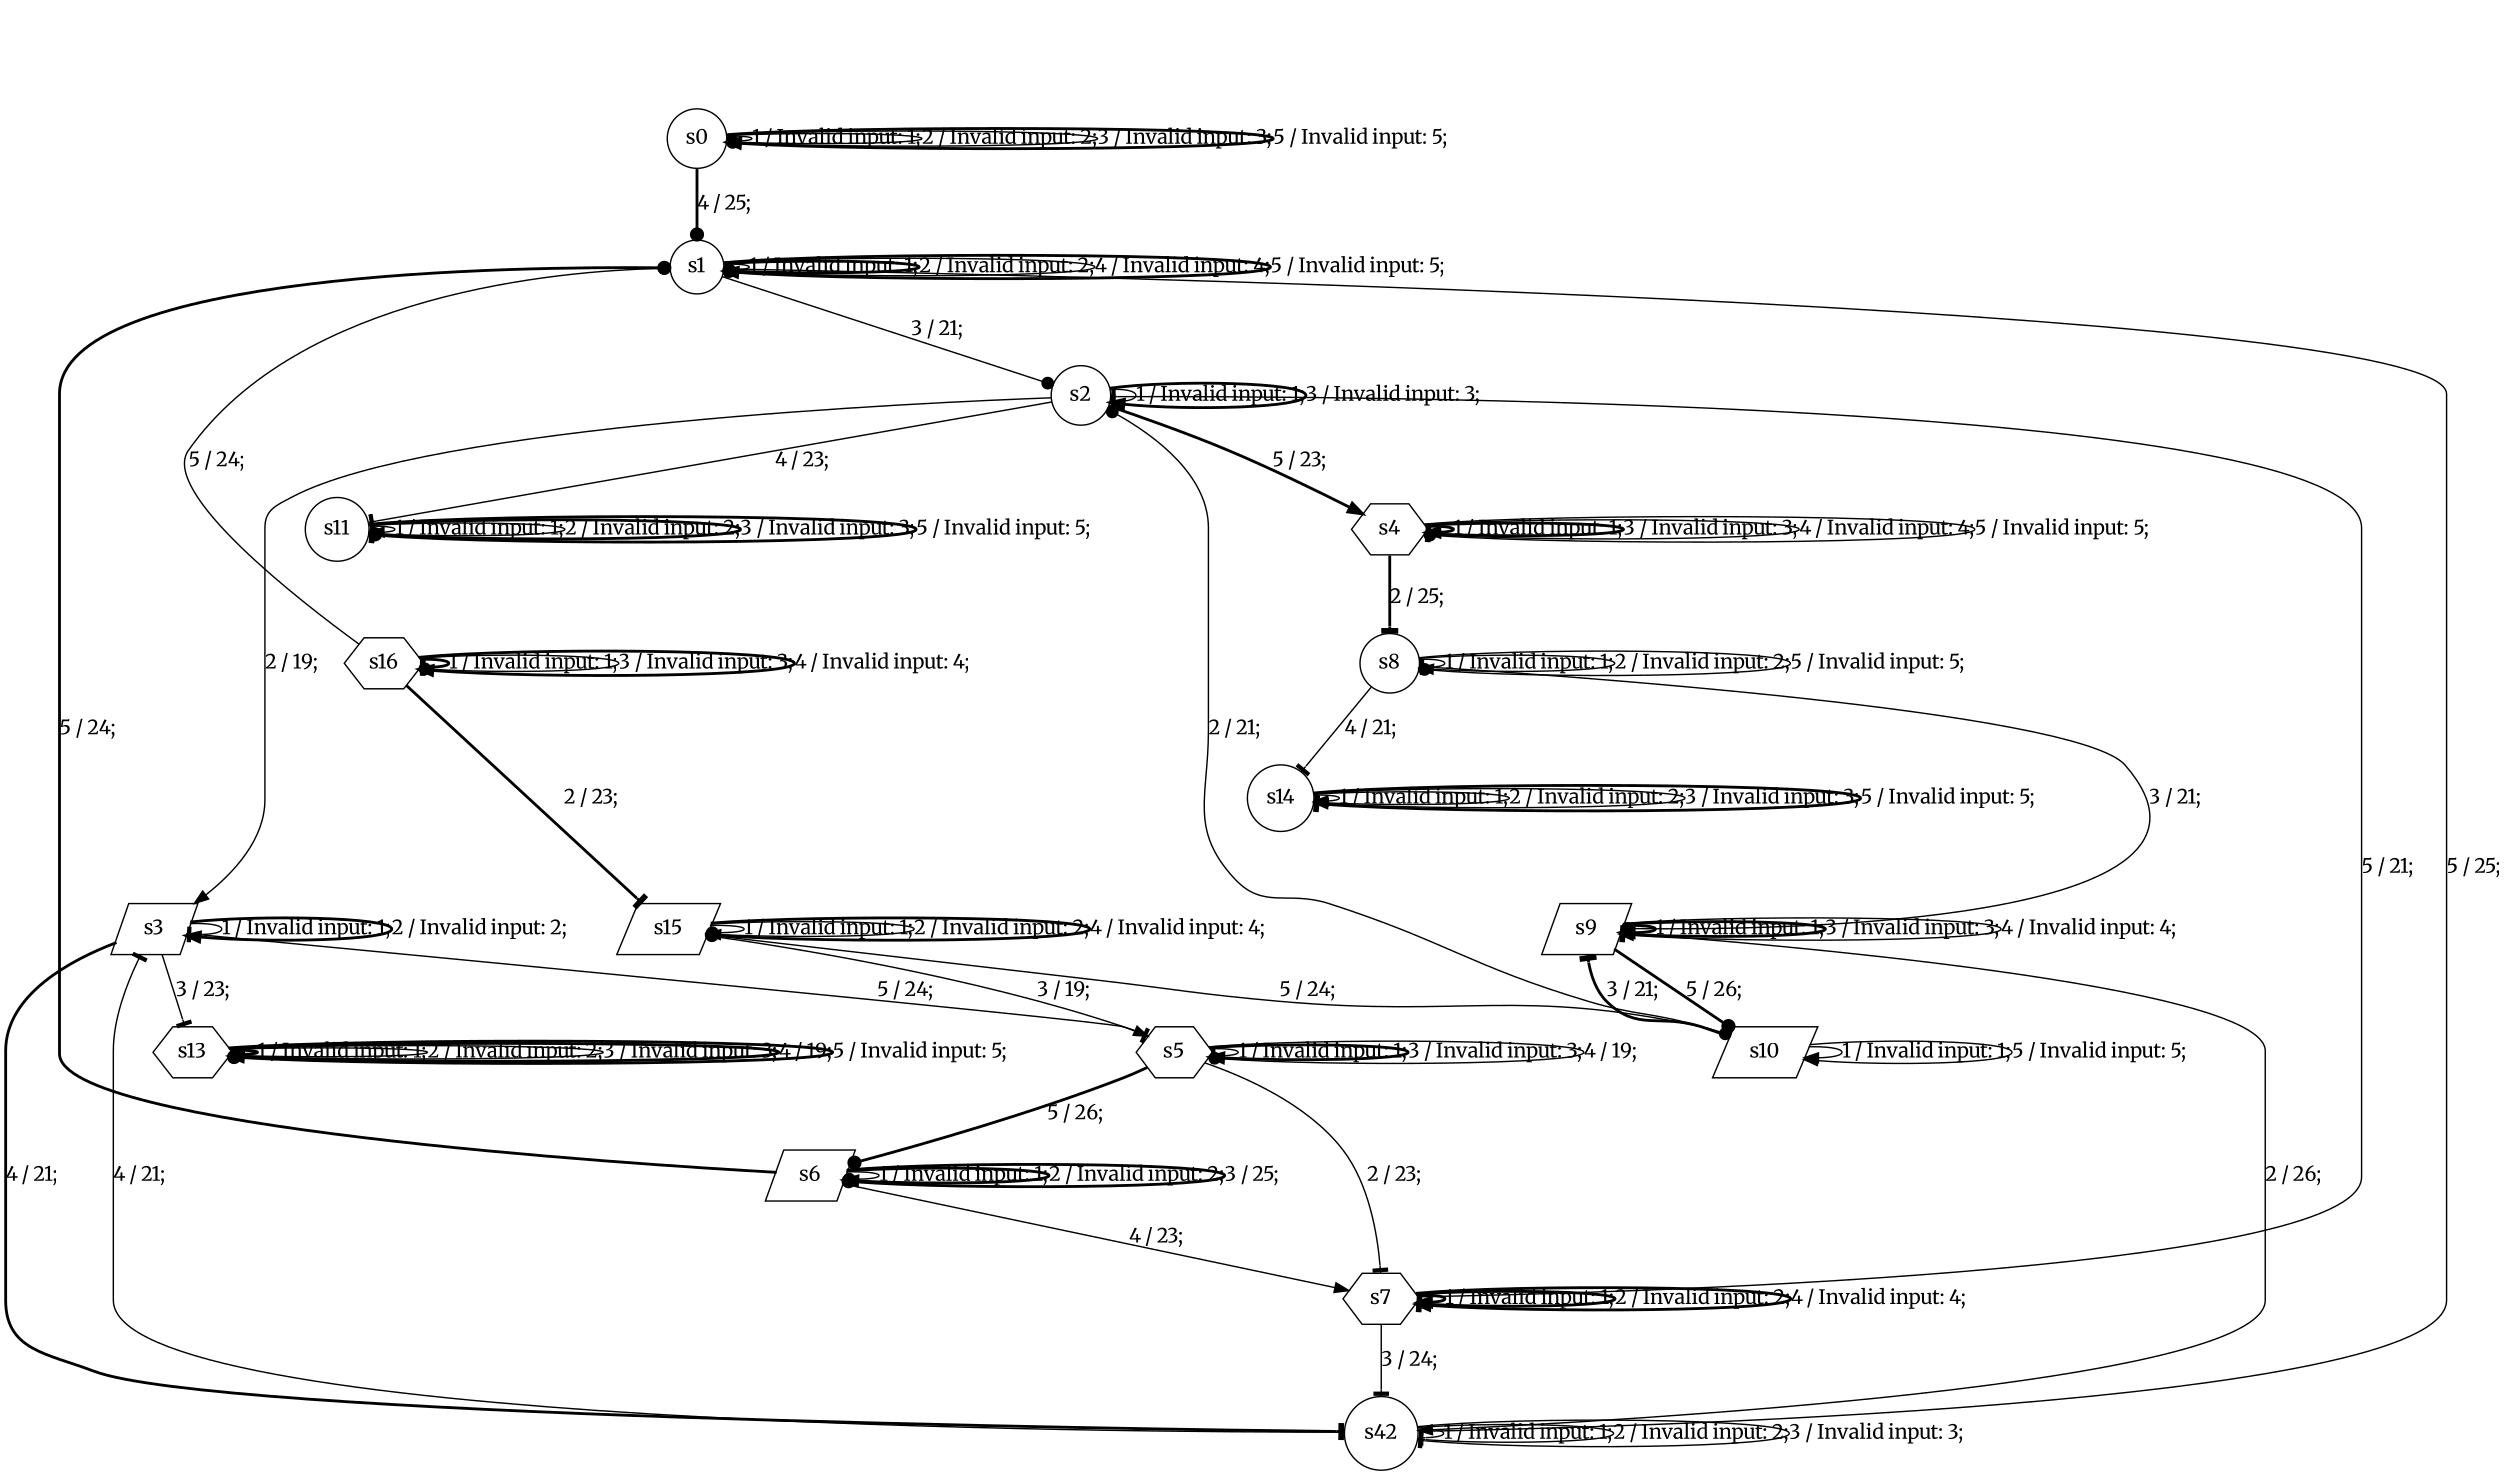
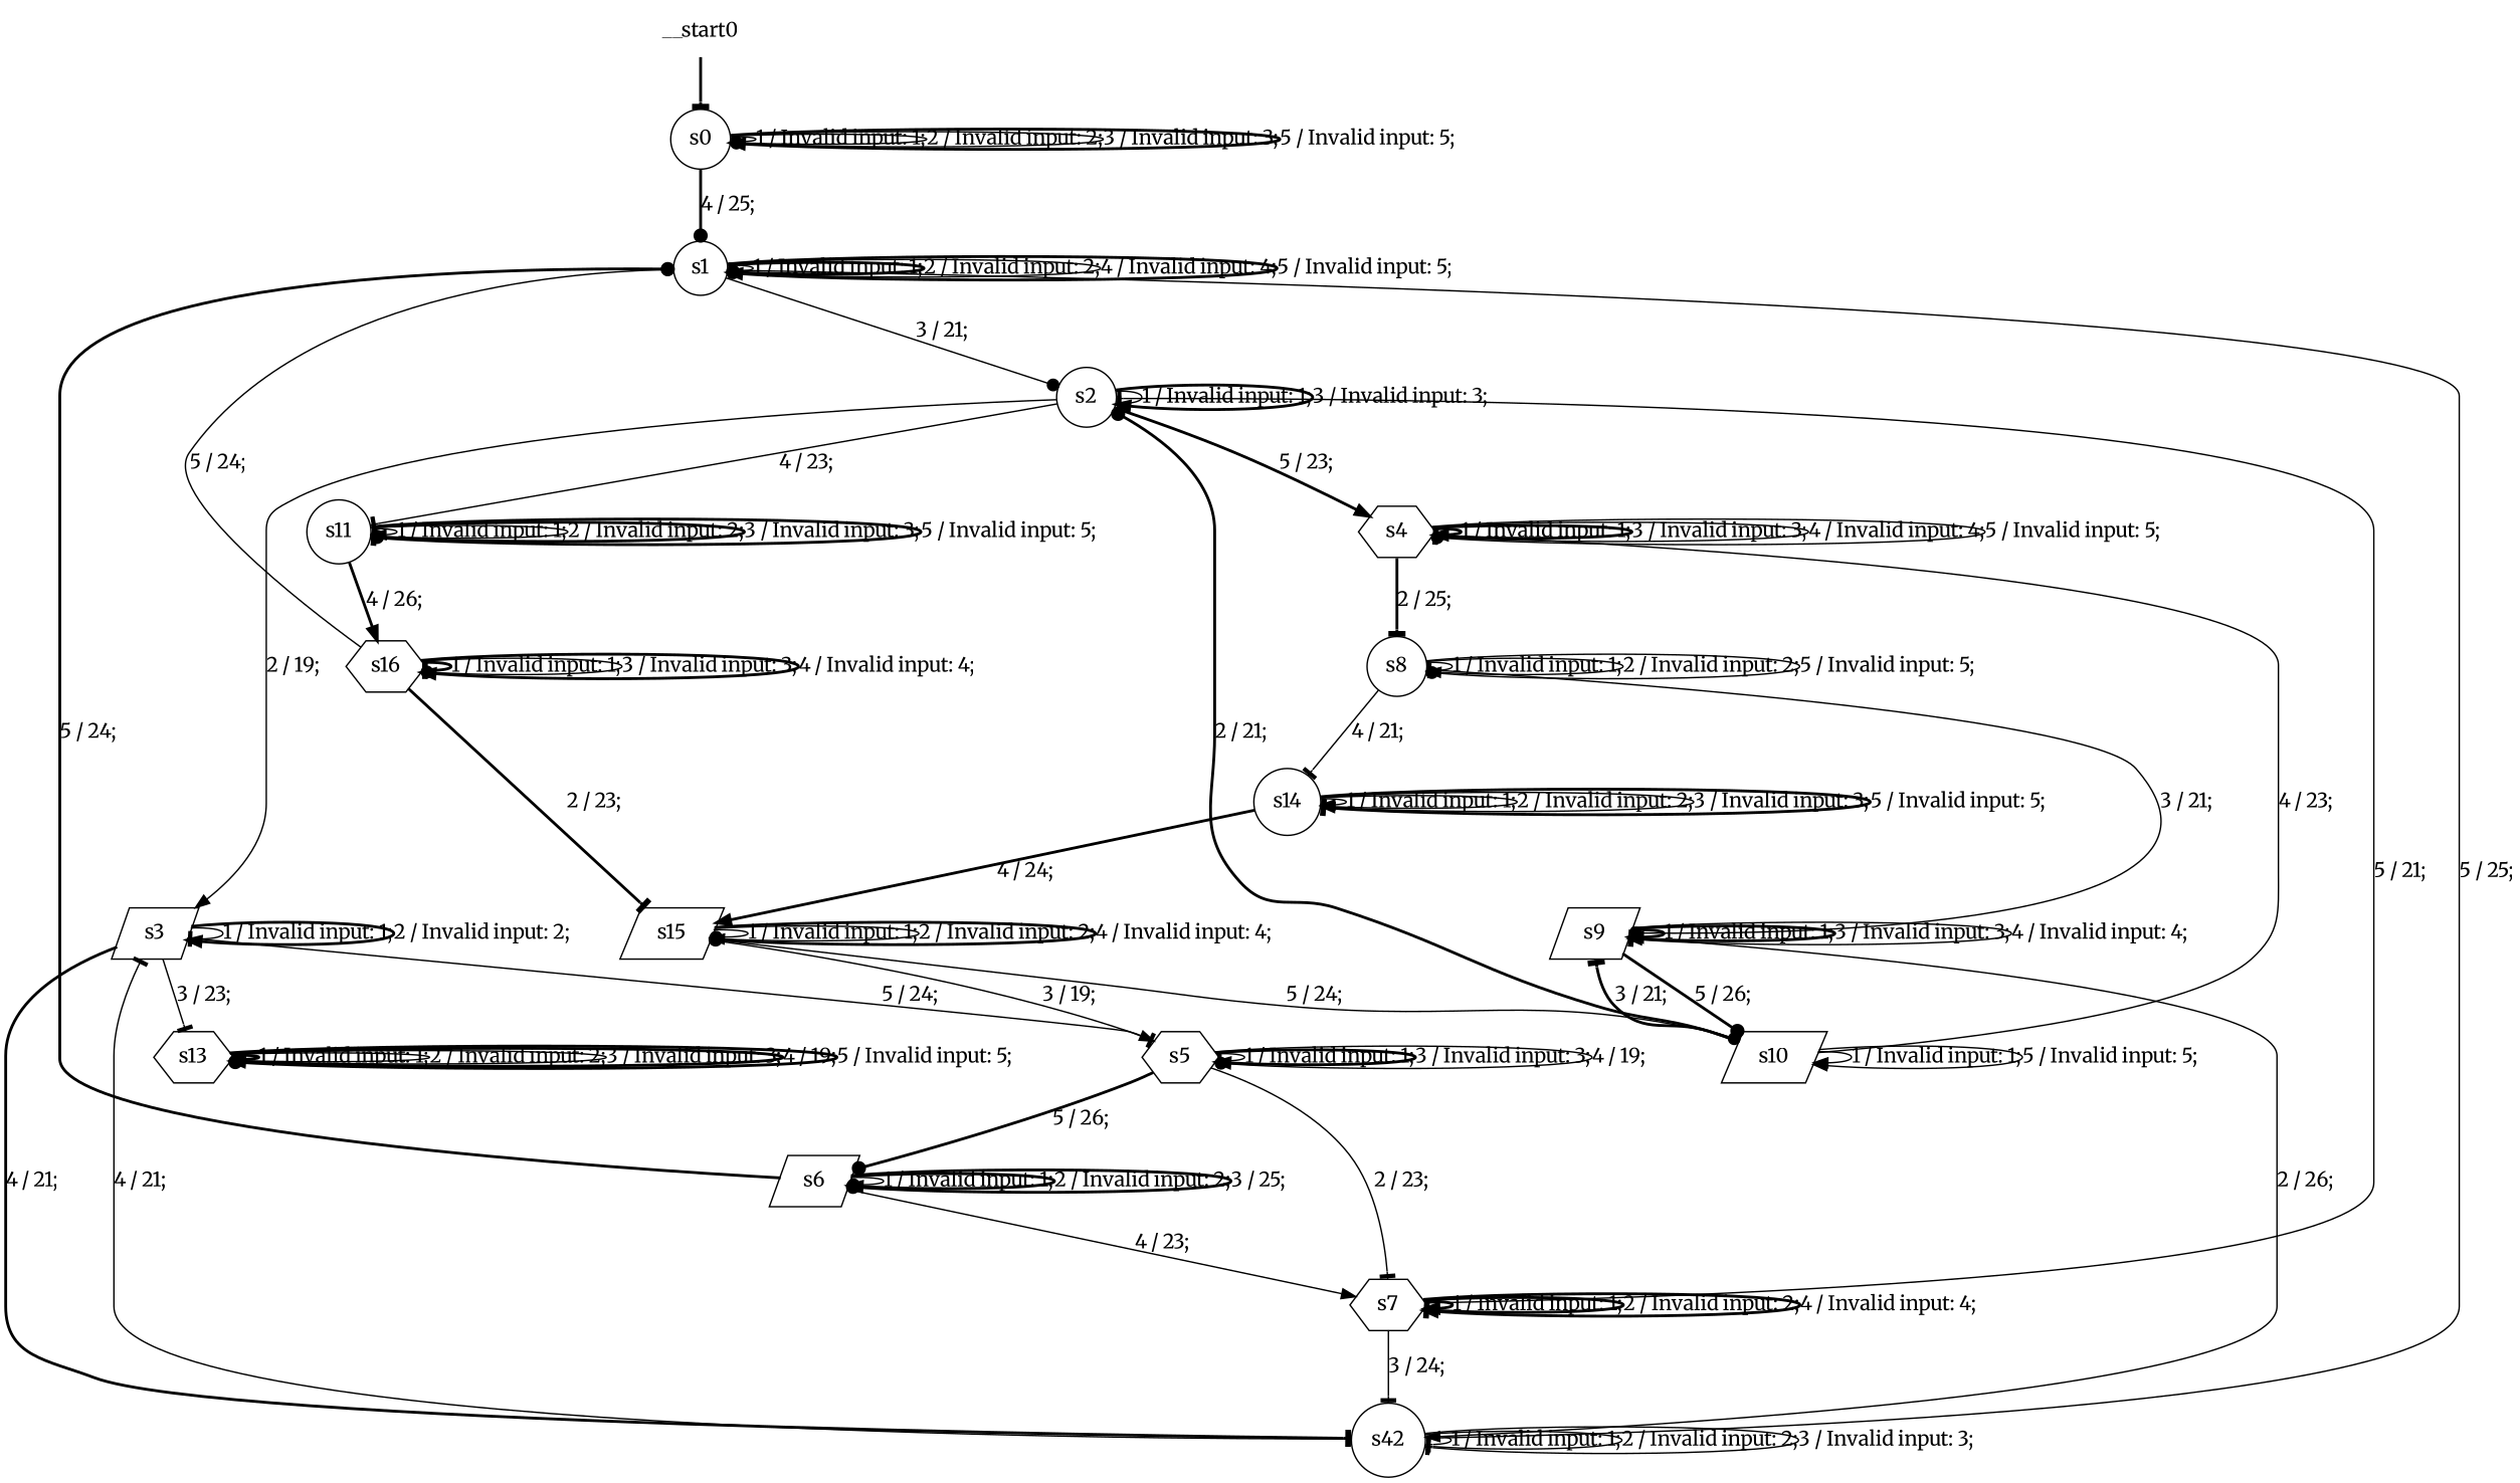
  digraph {
    fontname=Merriweather
    node [fontname=Merriweather shape=circle]
    edge [arrowhead=tee fontname=Merriweather style=solid]
+   __start0 [shape=none]
    n2 [label=s0]
    n3 [label=s1]
    n4 [label=s2]
    n5 [label=s3 shape=parallelogram]
    n6 [label=s4 shape=hexagon]
    n7 [label=s11]
    n8 [label=s5 shape=hexagon]
    n9 [label=s42]
    n10 [label=s13 shape=hexagon]
    n11 [label=s8]
    n12 [label=s16 shape=hexagon]
    n13 [label=s6 shape=parallelogram]
    n14 [label=s7 shape=hexagon]
    n15 [label=s9 shape=parallelogram]
    n16 [label=s14]
    n17 [label=s10 shape=parallelogram]
    n18 [label=s15 shape=parallelogram]
+   __start0 -> n2 [style=bold]
    n2 -> n2 [arrowhead=dot label="1 / Invalid input: 1;"]
    n2 -> n2 [arrowhead=normal label="2 / Invalid input: 2;"]
    n2 -> n2 [arrowhead=dot label="3 / Invalid input: 3;"]
    n2 -> n2 [arrowhead=normal label="5 / Invalid input: 5;" style=bold]
    n2 -> n3 [arrowhead=dot label="4 / 25;" style=bold]
    n3 -> n3 [label="1 / Invalid input: 1;"]
    n3 -> n3 [arrowhead=dot label="2 / Invalid input: 2;" style=bold]
    n3 -> n3 [arrowhead=dot label="4 / Invalid input: 4;"]
    n3 -> n3 [arrowhead=normal label="5 / Invalid input: 5;" style=bold]
    n3 -> n4 [arrowhead=dot label="3 / 21;"]
    n4 -> n4 [label="1 / Invalid input: 1;"]
    n4 -> n4 [arrowhead=normal label="3 / Invalid input: 3;" style=bold]
    n4 -> n5 [arrowhead=normal label="2 / 19;"]
    n4 -> n6 [arrowhead=normal label="5 / 23;" style=bold]
    n4 -> n7 [label="4 / 23;"]
    n5 -> n5 [label="1 / Invalid input: 1;"]
    n5 -> n5 [arrowhead=normal label="2 / Invalid input: 2;" style=bold]
    n5 -> n8 [arrowhead=normal label="5 / 24;"]
    n5 -> n9 [label="4 / 21;" style=bold]
    n5 -> n10 [label="3 / 23;"]
    n6 -> n6 [arrowhead=normal label="1 / Invalid input: 1;" style=bold]
    n6 -> n6 [label="3 / Invalid input: 3;" style=bold]
    n6 -> n6 [label="4 / Invalid input: 4;"]
    n6 -> n6 [arrowhead=dot label="5 / Invalid input: 5;"]
    n6 -> n11 [label="2 / 25;" style=bold]
    n7 -> n7 [arrowhead=normal label="1 / Invalid input: 1;"]
    n7 -> n7 [label="2 / Invalid input: 2;"]
    n7 -> n7 [arrowhead=dot label="3 / Invalid input: 3;" style=bold]
    n7 -> n7 [label="5 / Invalid input: 5;" style=bold]
+   n7 -> n12 [arrowhead=normal label="4 / 26;" style=bold]
    n8 -> n8 [label="1 / Invalid input: 1;"]
    n8 -> n8 [arrowhead=normal label="3 / Invalid input: 3;" style=bold]
    n8 -> n8 [arrowhead=dot label="4 / 19;"]
    n8 -> n13 [arrowhead=dot label="5 / 26;" style=bold]
    n8 -> n14 [label="2 / 23;"]
    n9 -> n3 [label="5 / 25;"]
    n9 -> n5 [label="4 / 21;"]
    n9 -> n9 [label="1 / Invalid input: 1;"]
    n9 -> n9 [label="2 / Invalid input: 2;"]
    n9 -> n9 [label="3 / Invalid input: 3;"]
    n10 -> n10 [arrowhead=dot label="1 / Invalid input: 1;" style=bold]
    n10 -> n10 [label="2 / Invalid input: 2;"]
    n10 -> n10 [arrowhead=normal label="3 / Invalid input: 3;"]
    n10 -> n10 [arrowhead=normal label="4 / 19;" style=bold]
    n10 -> n10 [arrowhead=dot label="5 / Invalid input: 5;" style=bold]
    n11 -> n11 [label="1 / Invalid input: 1;"]
    n11 -> n11 [arrowhead=normal label="2 / Invalid input: 2;"]
    n11 -> n11 [arrowhead=dot label="5 / Invalid input: 5;"]
    n11 -> n15 [arrowhead=dot label="3 / 21;"]
    n11 -> n16 [label="4 / 21;"]
    n12 -> n3 [arrowhead=dot label="5 / 24;"]
    n12 -> n12 [label="1 / Invalid input: 1;" style=bold]
    n12 -> n12 [arrowhead=dot label="3 / Invalid input: 3;"]
    n12 -> n12 [arrowhead=normal label="4 / Invalid input: 4;" style=bold]
    n12 -> n18 [label="2 / 23;" style=bold]
    n13 -> n3 [arrowhead=dot label="5 / 24;" style=bold]
    n13 -> n13 [arrowhead=dot label="1 / Invalid input: 1;"]
    n13 -> n13 [arrowhead=normal label="2 / Invalid input: 2;" style=bold]
    n13 -> n13 [arrowhead=dot label="3 / 25;" style=bold]
    n13 -> n14 [arrowhead=normal label="4 / 23;"]
    n14 -> n4 [label="5 / 21;"]
    n14 -> n9 [label="3 / 24;"]
    n14 -> n14 [arrowhead=normal label="1 / Invalid input: 1;" style=bold]
    n14 -> n14 [label="2 / Invalid input: 2;" style=bold]
    n14 -> n14 [arrowhead=normal label="4 / Invalid input: 4;" style=bold]
    n15 -> n9 [arrowhead=normal label="2 / 26;"]
    n15 -> n15 [arrowhead=normal label="1 / Invalid input: 1;" style=bold]
    n15 -> n15 [label="3 / Invalid input: 3;" style=bold]
    n15 -> n15 [arrowhead=normal label="4 / Invalid input: 4;"]
    n15 -> n17 [arrowhead=dot label="5 / 26;" style=bold]
    n16 -> n16 [arrowhead=normal label="1 / Invalid input: 1;"]
    n16 -> n16 [label="2 / Invalid input: 2;"]
    n16 -> n16 [arrowhead=normal label="3 / Invalid input: 3;"]
    n16 -> n16 [label="5 / Invalid input: 5;" style=bold]
-   n17 -> n4 [arrowhead=dot label="2 / 21;"]
+   n16 -> n18 [arrowhead=normal label="4 / 24;" style=bold]
+   n17 -> n4 [arrowhead=dot label="2 / 21;" style=bold]
+   n17 -> n6 [arrowhead=normal label="4 / 23;"]
    n17 -> n15 [label="3 / 21;" style=bold]
    n17 -> n17 [arrowhead=normal label="1 / Invalid input: 1;"]
    n17 -> n17 [arrowhead=normal label="5 / Invalid input: 5;"]
    n18 -> n8 [label="3 / 19;"]
    n18 -> n17 [arrowhead=dot label="5 / 24;"]
    n18 -> n18 [arrowhead=dot label="1 / Invalid input: 1;"]
    n18 -> n18 [arrowhead=normal label="2 / Invalid input: 2;"]
    n18 -> n18 [arrowhead=dot label="4 / Invalid input: 4;" style=bold]
  }
